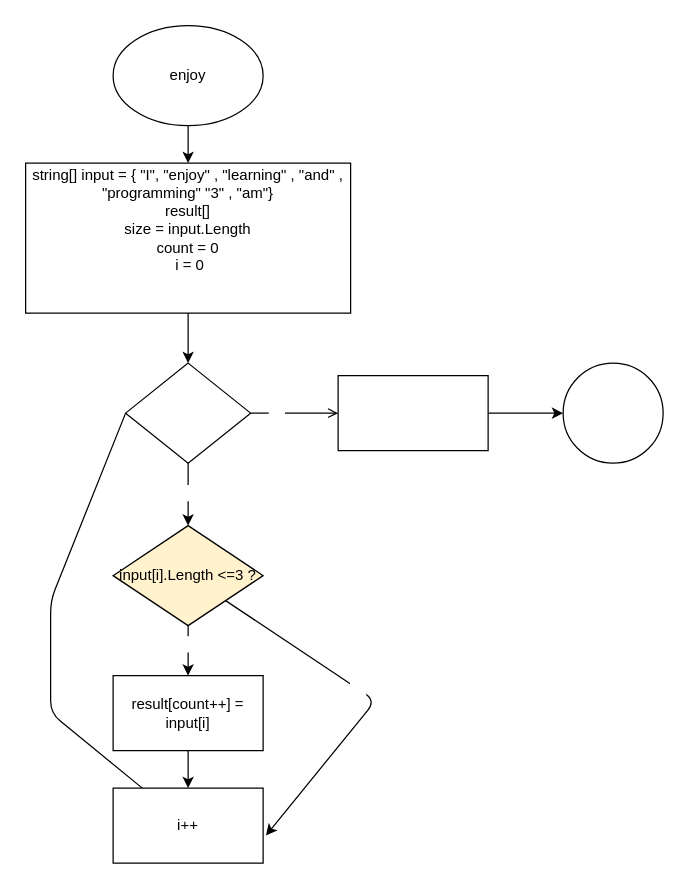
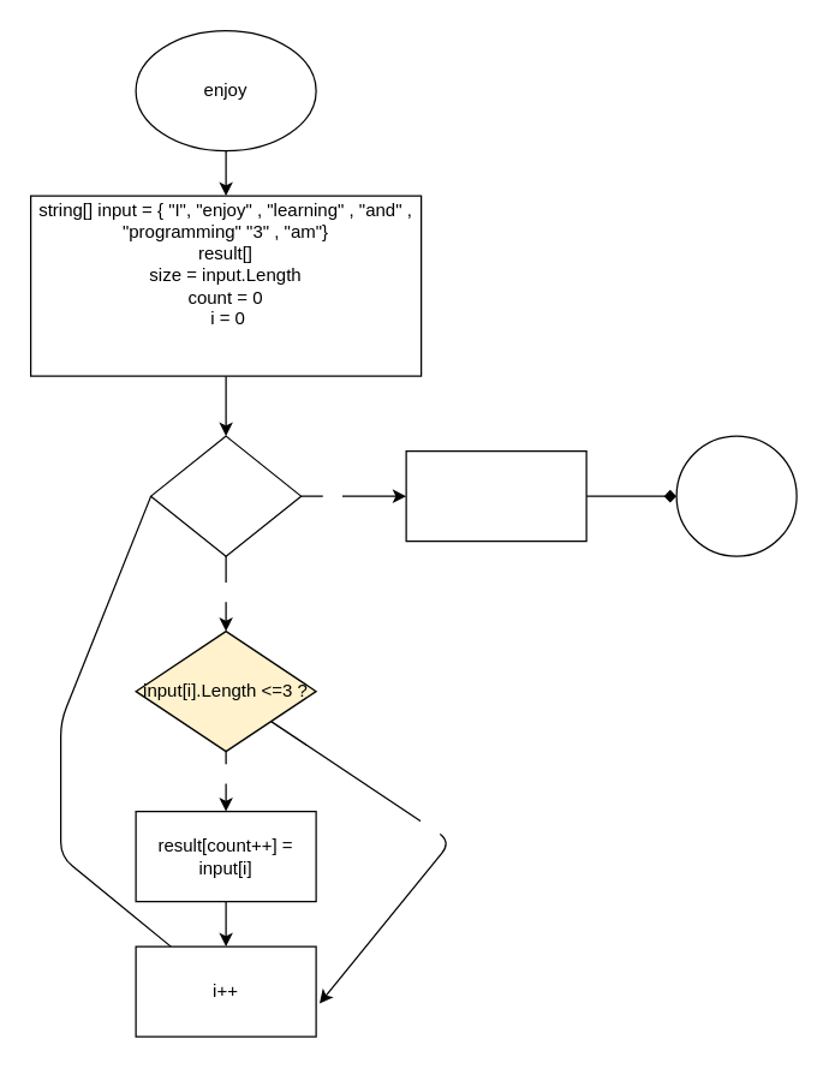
  <mxCell id="0" />
  <mxCell id="1" parent="0" />
  <mxCell id="2" value="" style="edgeStyle=none;html=1;" edge="1" parent="1" source="3" target="5"><mxGeometry relative="1" as="geometry" /></mxCell>
  <mxCell id="3" value="enjoy&lt;br&gt;" style="ellipse;whiteSpace=wrap;html=1;" vertex="1" parent="1"><mxGeometry x="90" y="20" width="120" height="80" as="geometry" /></mxCell>
  <mxCell id="4" value="" style="edgeStyle=none;html=1;fontColor=#FFFFFF;" edge="1" parent="1" source="5"><mxGeometry relative="1" as="geometry"><mxPoint x="150" y="290" as="targetPoint" /></mxGeometry></mxCell>
  <mxCell id="5" value="string[] input = { &quot;I&quot;, &quot;enjoy&quot; , &quot;learning&quot; , &quot;and&quot; , &quot;programming&quot; &quot;3&quot; , &quot;am&quot;}&lt;br&gt;result[]&lt;br&gt;size = input.Length&lt;br&gt;count = 0&lt;br&gt;&amp;nbsp;i = 0&lt;br&gt;&lt;span style=&quot;background-color: var(--vscode-textPreformat-background); font-family: Consolas, Monaco, &amp;quot;Andale Mono&amp;quot;, &amp;quot;Ubuntu Mono&amp;quot;, monospace; font-size: 1em; font-style: inherit; font-variant-ligatures: inherit; font-variant-caps: inherit; font-weight: inherit; word-spacing: normal; letter-spacing: -0.304px; text-align: left;&quot;&gt;&lt;br&gt;&lt;br&gt;&lt;/span&gt;" style="whiteSpace=wrap;html=1;strokeColor=default;fillColor=default;" vertex="1" parent="1"><mxGeometry x="20" y="130" width="260" height="120" as="geometry" /></mxCell>
  <mxCell id="6" value="" style="edgeStyle=none;html=1;fontColor=#FFFFFF;" edge="1" parent="1" target="12"><mxGeometry relative="1" as="geometry"><mxPoint x="150" y="350" as="sourcePoint" /></mxGeometry></mxCell>
  <mxCell id="7" value="yes" style="edgeLabel;html=1;align=center;verticalAlign=middle;resizable=0;points=[];fontColor=#FFFFFF;" vertex="1" connectable="0" parent="6"><mxGeometry x="0.233" relative="1" as="geometry"><mxPoint as="offset" /></mxGeometry></mxCell>
  <mxCell id="8" value="" style="edgeStyle=none;html=1;fontColor=#FFFFFF;" edge="1" parent="1" source="12" target="14"><mxGeometry relative="1" as="geometry" /></mxCell>
  <mxCell id="9" value="YES&lt;br&gt;" style="edgeLabel;html=1;align=center;verticalAlign=middle;resizable=0;points=[];fontColor=#FFFFFF;" vertex="1" connectable="0" parent="8"><mxGeometry x="-0.303" relative="1" as="geometry"><mxPoint as="offset" /></mxGeometry></mxCell>
  <mxCell id="10" style="edgeStyle=none;html=1;entryX=1.019;entryY=0.631;entryDx=0;entryDy=0;entryPerimeter=0;fontColor=#FFFFFF;" edge="1" parent="1" source="12" target="22"><mxGeometry relative="1" as="geometry"><Array as="points"><mxPoint x="300" y="560" /></Array></mxGeometry></mxCell>
  <mxCell id="11" value="no" style="edgeLabel;html=1;align=center;verticalAlign=middle;resizable=0;points=[];fontColor=#FFFFFF;" vertex="1" connectable="0" parent="10"><mxGeometry x="-0.112" y="1" relative="1" as="geometry"><mxPoint as="offset" /></mxGeometry></mxCell>
  <mxCell id="12" value="input[i].Length &amp;lt;=3 ?" style="rhombus;whiteSpace=wrap;html=1;fillColor=#fff2cc;" vertex="1" parent="1"><mxGeometry x="90" y="420" width="120" height="80" as="geometry" /></mxCell>
  <mxCell id="13" value="" style="edgeStyle=none;html=1;fontColor=#FFFFFF;" edge="1" parent="1" source="14" target="22"><mxGeometry relative="1" as="geometry" /></mxCell>
  <mxCell id="14" value="result[count++] = input[i]" style="whiteSpace=wrap;html=1;" vertex="1" parent="1"><mxGeometry x="90" y="540" width="120" height="60" as="geometry" /></mxCell>
- <mxCell id="15" value="" style="edgeStyle=none;html=1;fontColor=#FFFFFF;endArrow=open;" edge="1" parent="1" source="17" target="19"><mxGeometry relative="1" as="geometry" /></mxCell>
+ <mxCell id="15" value="" style="edgeStyle=none;html=1;fontColor=#FFFFFF;" edge="1" parent="1" source="17" target="19"><mxGeometry relative="1" as="geometry" /></mxCell>
  <mxCell id="16" value="no" style="edgeLabel;html=1;align=center;verticalAlign=middle;resizable=0;points=[];fontColor=#FFFFFF;" vertex="1" connectable="0" parent="15"><mxGeometry x="-0.42" y="-2" relative="1" as="geometry"><mxPoint as="offset" /></mxGeometry></mxCell>
  <mxCell id="17" value="&amp;nbsp;i &amp;lt; size?" style="rhombus;whiteSpace=wrap;html=1;labelBackgroundColor=none;strokeColor=default;fontColor=#FFFFFF;fillColor=default;" vertex="1" parent="1"><mxGeometry x="100" y="290" width="100" height="80" as="geometry" /></mxCell>
- <mxCell id="18" value="" style="edgeStyle=none;html=1;fontColor=#FFFFFF;" edge="1" parent="1" source="19" target="20"><mxGeometry relative="1" as="geometry" /></mxCell>
+ <mxCell id="18" value="" style="edgeStyle=none;html=1;fontColor=#FFFFFF;endArrow=diamond;" edge="1" parent="1" source="19" target="20"><mxGeometry relative="1" as="geometry" /></mxCell>
  <mxCell id="19" value="Print result" style="whiteSpace=wrap;html=1;fontColor=#FFFFFF;labelBackgroundColor=none;" vertex="1" parent="1"><mxGeometry x="270" y="300" width="120" height="60" as="geometry" /></mxCell>
  <mxCell id="20" value="Length" style="ellipse;whiteSpace=wrap;html=1;fontColor=#FFFFFF;labelBackgroundColor=none;" vertex="1" parent="1"><mxGeometry x="450" y="290" width="80" height="80" as="geometry" /></mxCell>
  <mxCell id="21" style="edgeStyle=none;html=1;entryX=0;entryY=0.5;entryDx=0;entryDy=0;fontColor=#FFFFFF;endArrow=none;" edge="1" parent="1" source="22" target="17"><mxGeometry relative="1" as="geometry"><Array as="points"><mxPoint x="40" y="570" /><mxPoint x="40" y="480" /></Array></mxGeometry></mxCell>
  <mxCell id="22" value="i++" style="whiteSpace=wrap;html=1;" vertex="1" parent="1"><mxGeometry x="90" y="630" width="120" height="60" as="geometry" /></mxCell>
